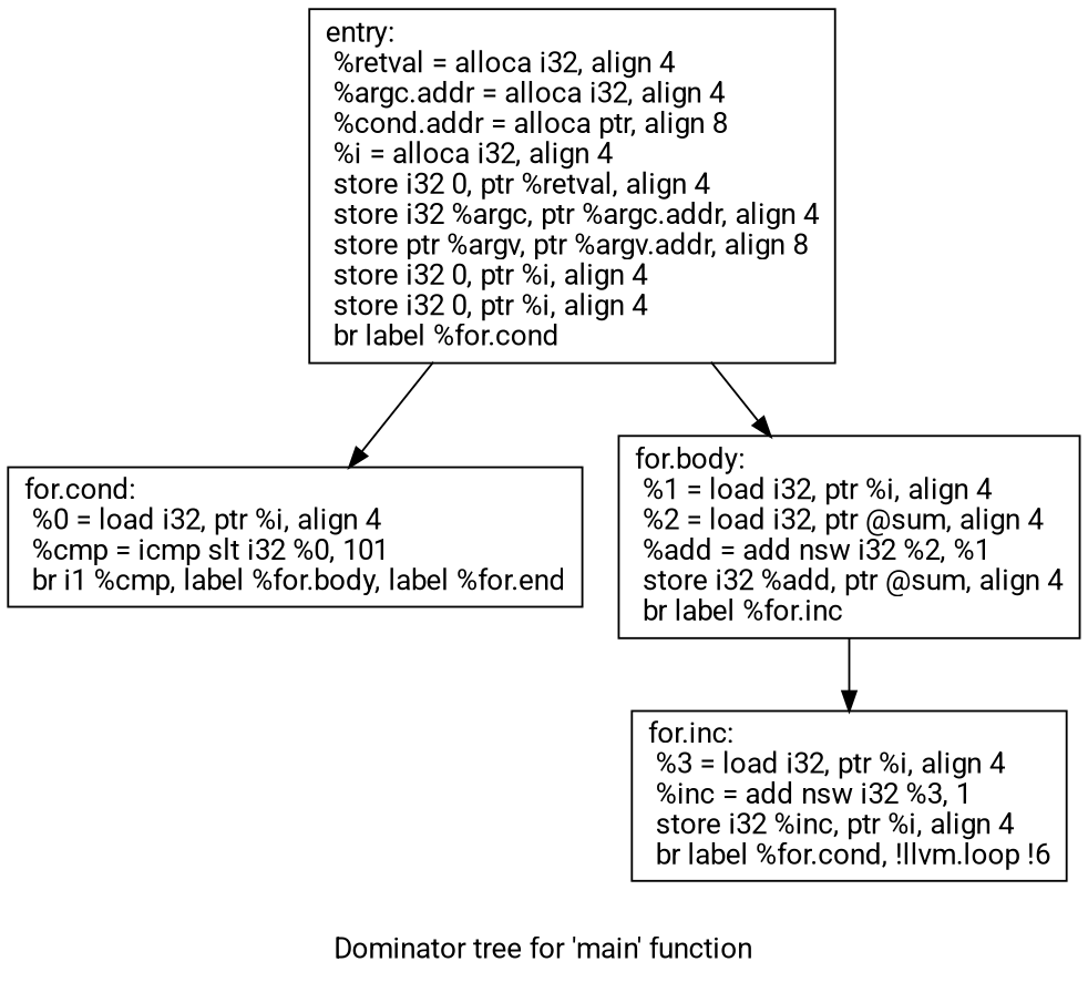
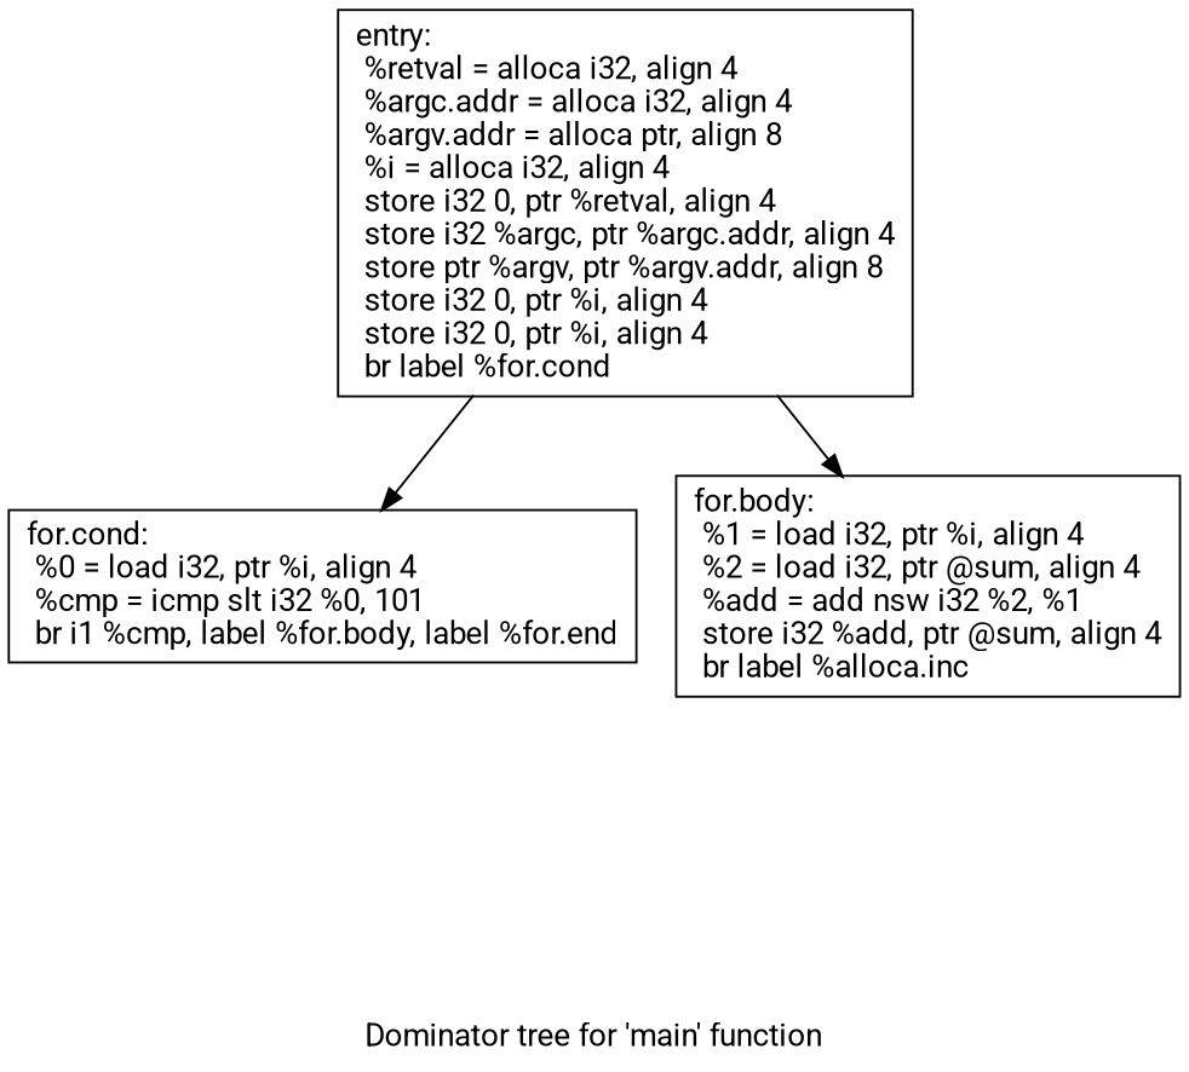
  digraph {
    fontname=Roboto
    label="Dominator tree for 'main' function"
    node [fontname=Roboto shape=record]
    edge [fontname=Roboto]
-   n1 [label="{entry:\l  %retval = alloca i32, align 4\l  %argc.addr = alloca i32, align 4\l  %cond.addr = alloca ptr, align 8\l  %i = alloca i32, align 4\l  store i32 0, ptr %retval, align 4\l  store i32 %argc, ptr %argc.addr, align 4\l  store ptr %argv, ptr %argv.addr, align 8\l  store i32 0, ptr %i, align 4\l  store i32 0, ptr %i, align 4\l  br label %for.cond\l}"]
+   n1 [label="{entry:\l  %retval = alloca i32, align 4\l  %argc.addr = alloca i32, align 4\l  %argv.addr = alloca ptr, align 8\l  %i = alloca i32, align 4\l  store i32 0, ptr %retval, align 4\l  store i32 %argc, ptr %argc.addr, align 4\l  store ptr %argv, ptr %argv.addr, align 8\l  store i32 0, ptr %i, align 4\l  store i32 0, ptr %i, align 4\l  br label %for.cond\l}"]
    n2 [label="{for.cond:                                         \l  %0 = load i32, ptr %i, align 4\l  %cmp = icmp slt i32 %0, 101\l  br i1 %cmp, label %for.body, label %for.end\l}"]
-   n3 [label="{for.body:                                         \l  %1 = load i32, ptr %i, align 4\l  %2 = load i32, ptr @sum, align 4\l  %add = add nsw i32 %2, %1\l  store i32 %add, ptr @sum, align 4\l  br label %for.inc\l}"]
-   n4 [label="{for.inc:                                          \l  %3 = load i32, ptr %i, align 4\l  %inc = add nsw i32 %3, 1\l  store i32 %inc, ptr %i, align 4\l  br label %for.cond, !llvm.loop !6\l}"]
+   n3 [label="{for.body:                                         \l  %1 = load i32, ptr %i, align 4\l  %2 = load i32, ptr @sum, align 4\l  %add = add nsw i32 %2, %1\l  store i32 %add, ptr @sum, align 4\l  br label %alloca.inc\l}"]
    n1 -> n2
    n1 -> n3
-   n3 -> n4
  }
